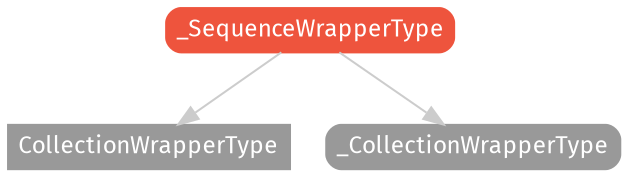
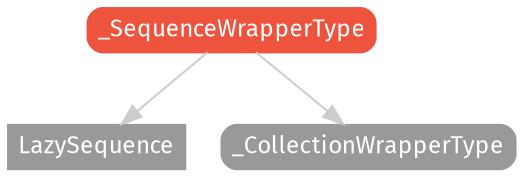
  strict digraph {
    fontname="Fira Sans"
    node [color="#999999" fillcolor="#999999" fontcolor=white fontname="Fira Sans" fontsize=12 margin="0.07,0.05" shape=box style="filled,rounded"]
    edge [color="#cccccc" fontname="Fira Sans"]
-   LazySequence [height=0.3 style=filled label=CollectionWrapperType]
+   LazySequence [height=0.3 style=filled]
    _CollectionWrapperType [height=0.3]
    _SequenceWrapperType [color="#ee543d" fillcolor="#ee543d" height=0.3]
    subgraph sub_1 {
      rank=max
      LazySequence
    }
    _SequenceWrapperType -> LazySequence
    _SequenceWrapperType -> _CollectionWrapperType
  }
